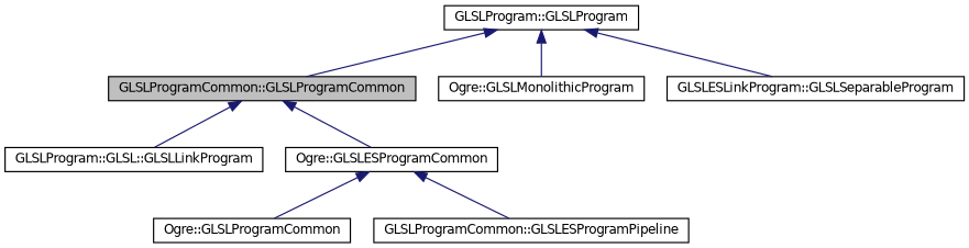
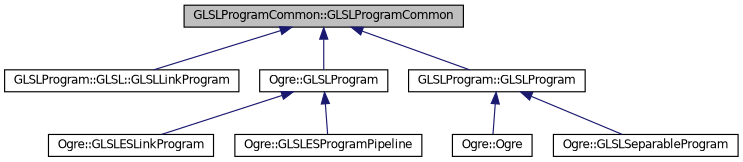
  digraph {
    rankdir=TB
    node [color=black fontname=Helvetica fontsize=10 shape=record]
    edge [color=midnightblue dir=back fontname=Helvetica fontsize=10 labelfontname=Helvetica labelfontsize=10 style=solid]
    n1 [fillcolor=grey75 fontcolor=black height=0.2 label="GLSLProgramCommon::GLSLProgramCommon" style=filled width=0.4]
    n2 [height=0.2 label="GLSLProgram::GLSL::GLSLLinkProgram" width=0.4]
-   n3 [height=0.2 label="Ogre::GLSLESProgramCommon" width=0.4]
+   n3 [height=0.2 label="Ogre::GLSLProgram" width=0.4]
    n4 [height=0.2 label="GLSLProgram::GLSLProgram" width=0.4]
-   n5 [height=0.2 label="Ogre::GLSLProgramCommon" width=0.4]
-   n6 [height=0.2 label="GLSLProgramCommon::GLSLESProgramPipeline" width=0.4]
-   n7 [height=0.2 label="Ogre::GLSLMonolithicProgram" width=0.4]
-   n8 [height=0.2 label="GLSLESLinkProgram::GLSLSeparableProgram" width=0.4]
+   n5 [height=0.2 label="Ogre::GLSLESLinkProgram" width=0.4]
+   n6 [height=0.2 label="Ogre::GLSLESProgramPipeline" width=0.4]
+   n7 [height=0.2 label="Ogre::Ogre" width=0.4]
+   n8 [height=0.2 label="Ogre::GLSLSeparableProgram" width=0.4]
    n1 -> n2
    n1 -> n3
-   n4 -> n1
+   n1 -> n4
    n3 -> n5
    n3 -> n6
    n4 -> n7
    n4 -> n8
  }
